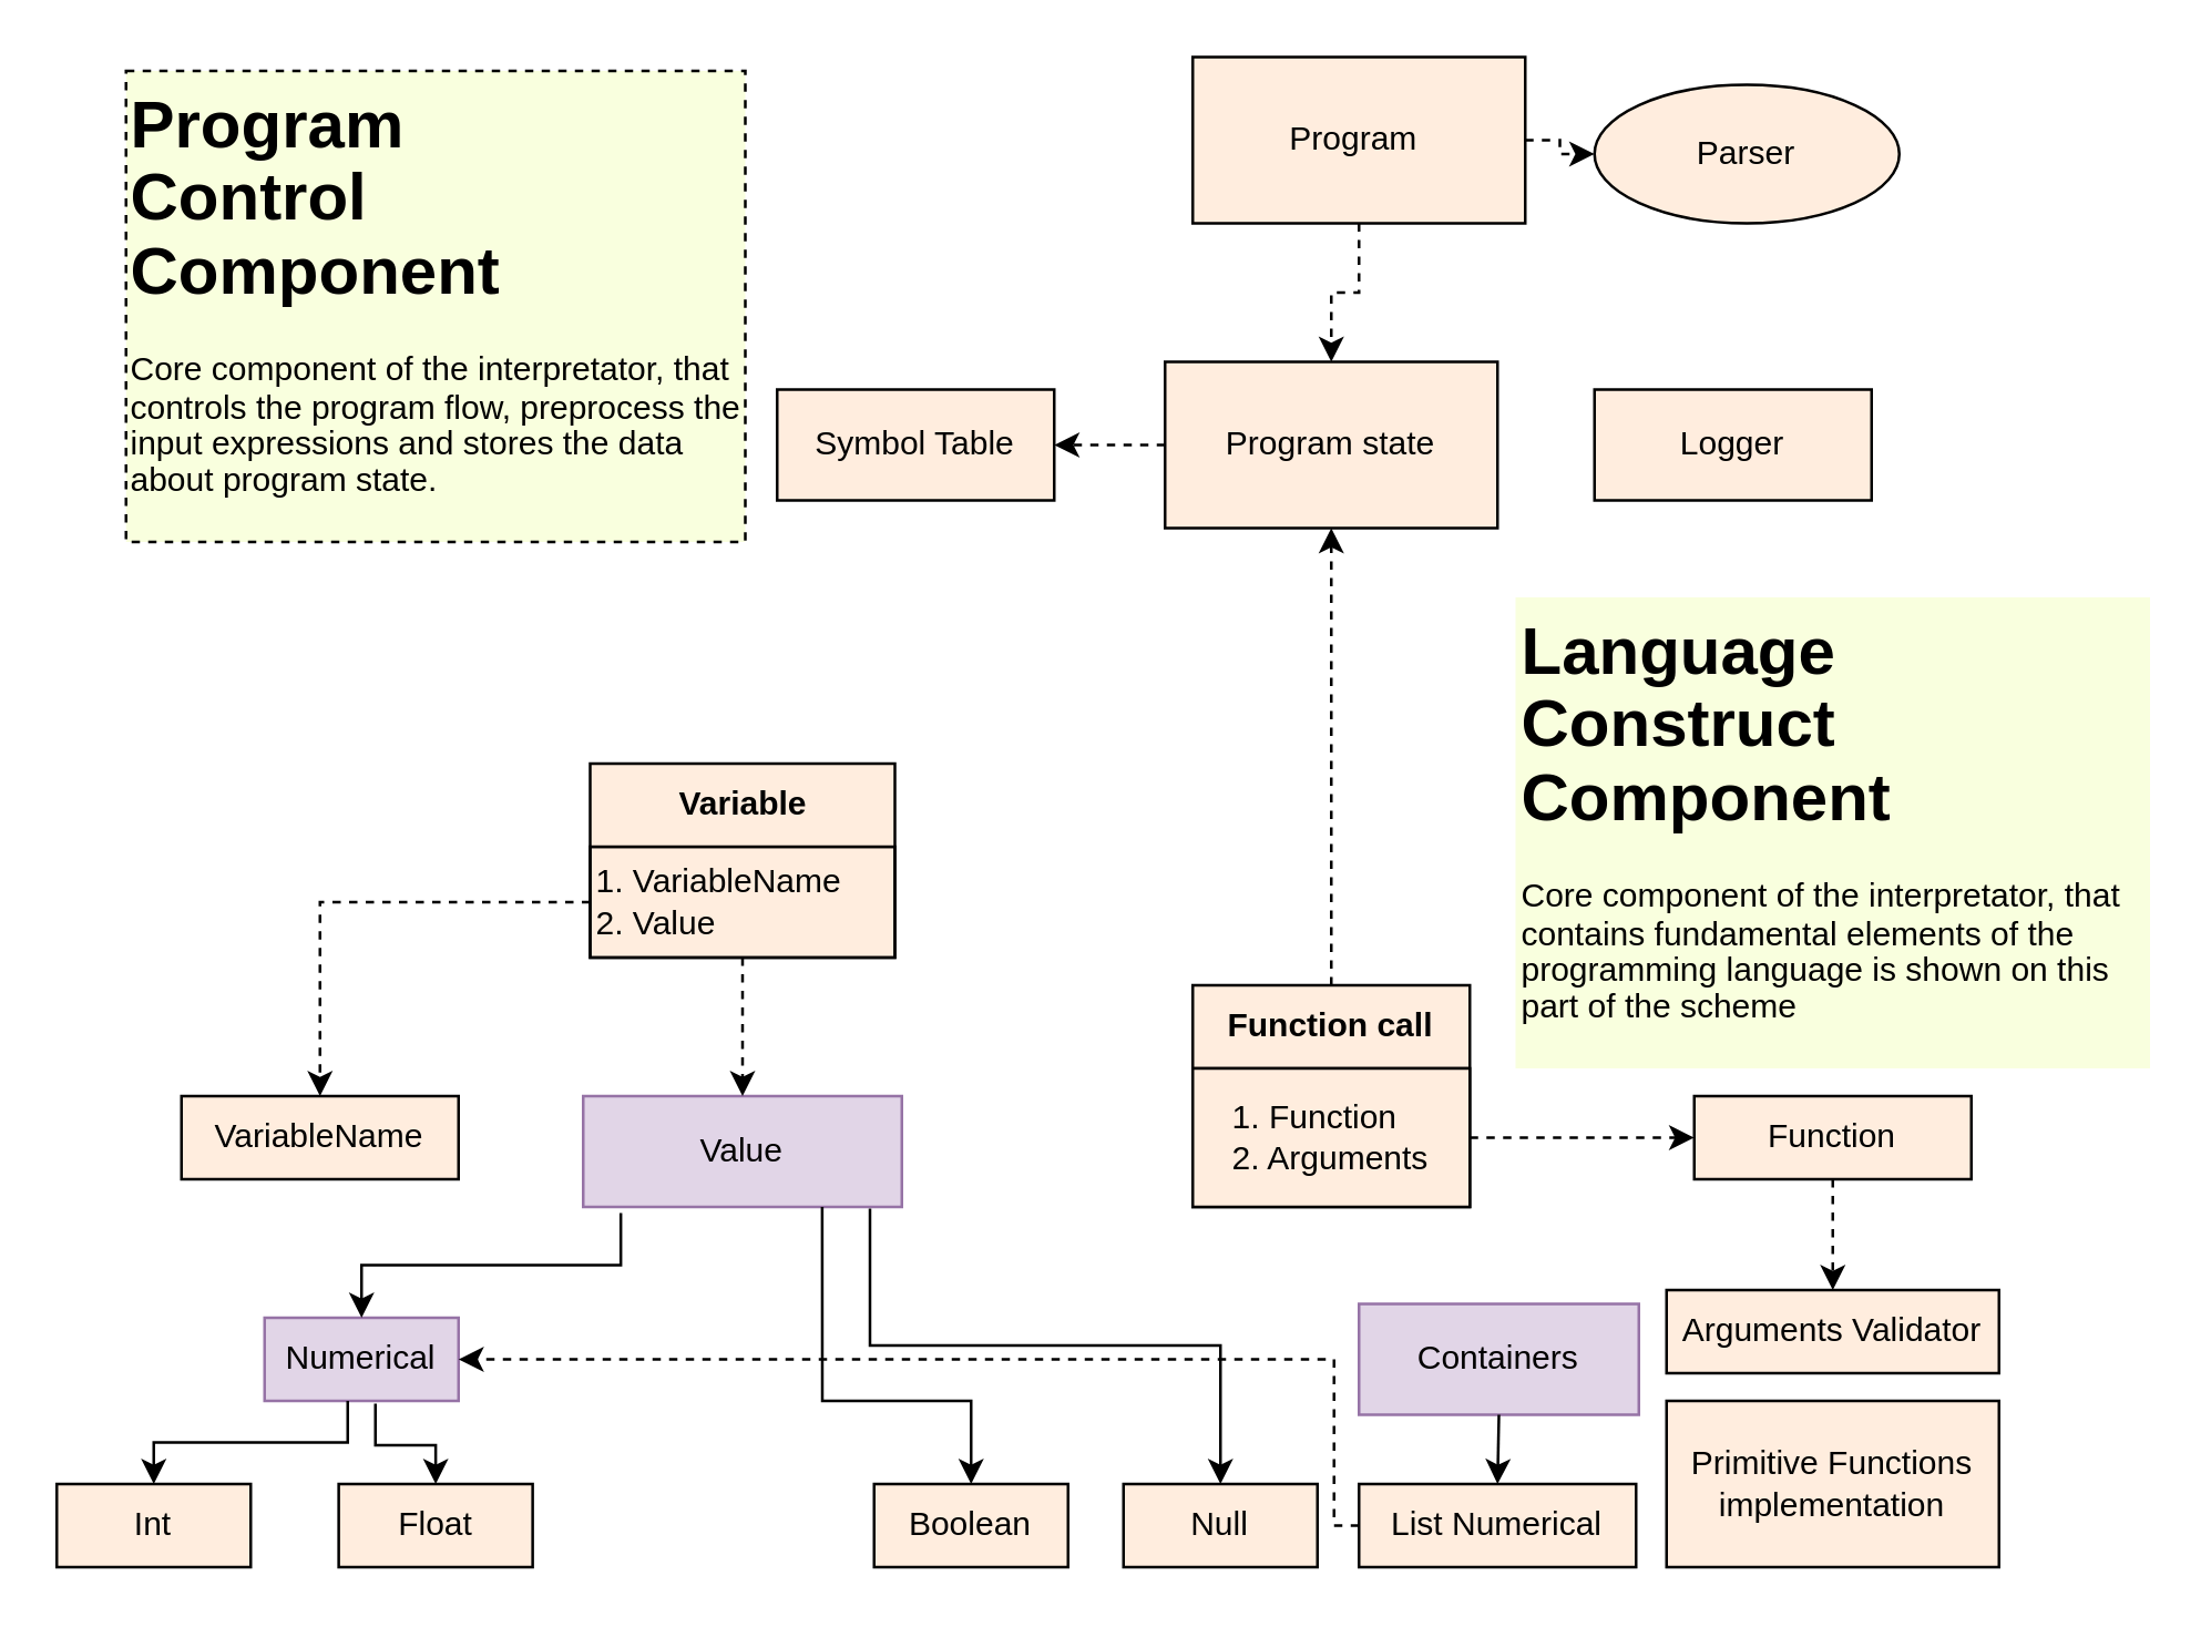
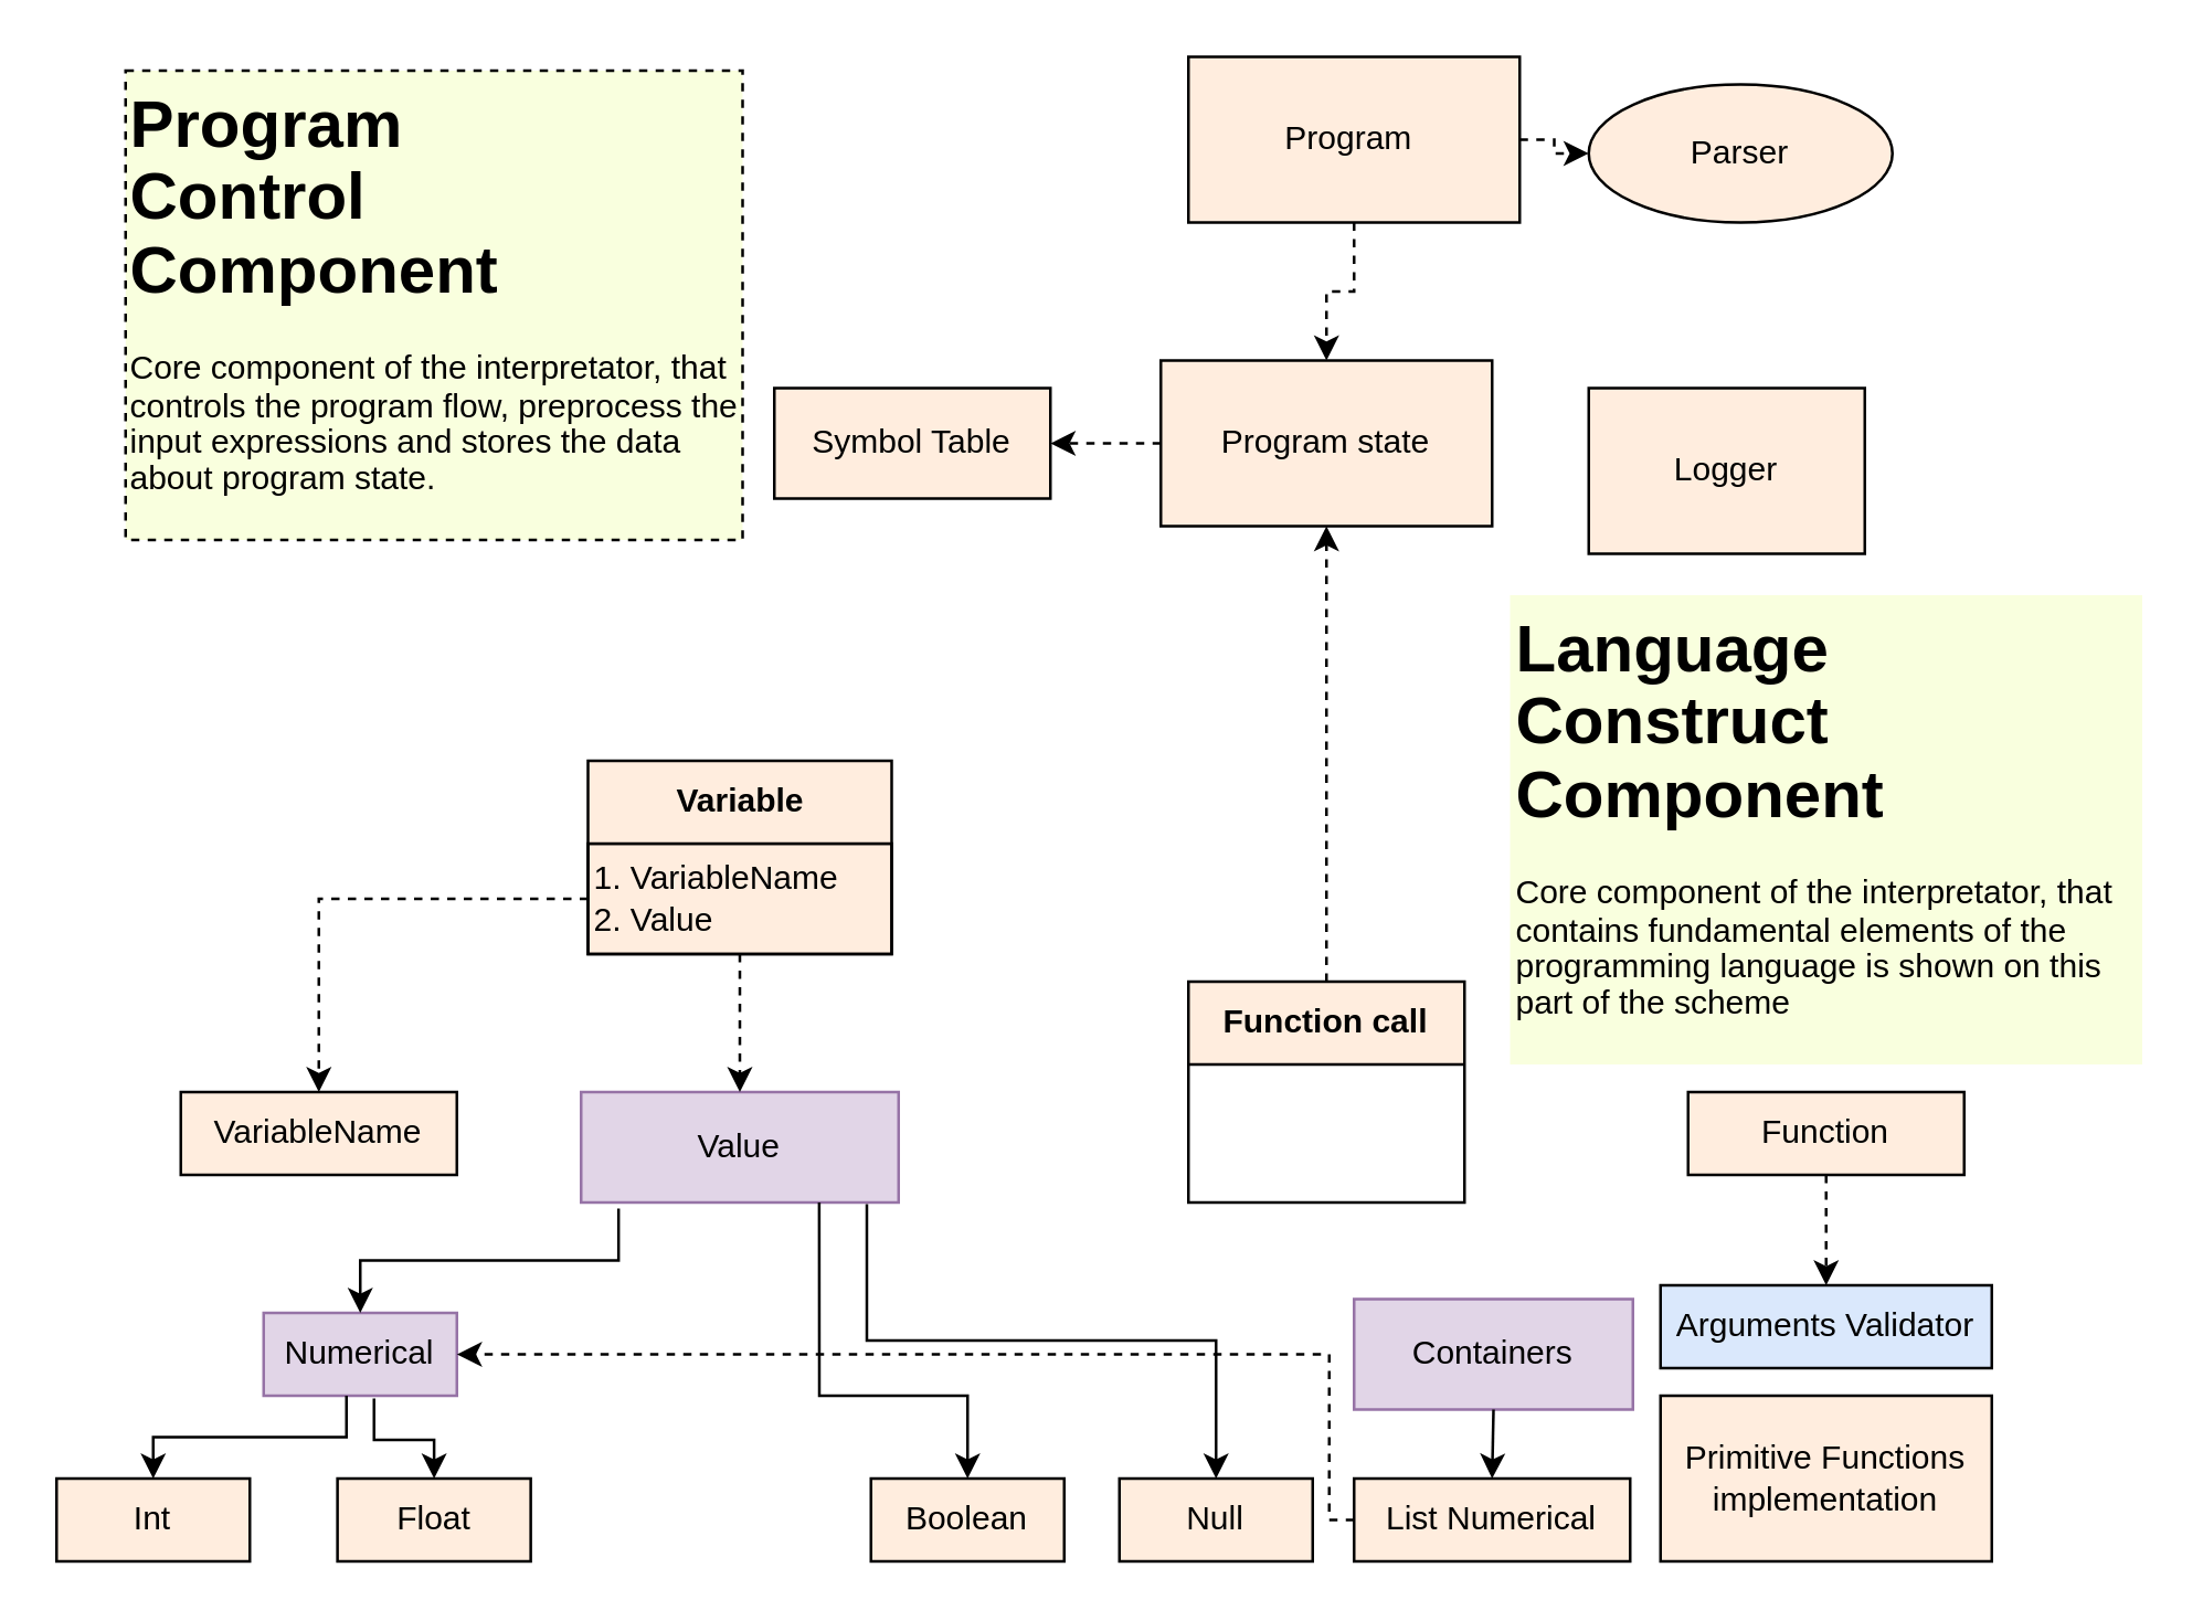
  <mxCell id="0" />
  <mxCell id="1" parent="0" />
  <mxCell id="2" value="Int" style="rounded=0;whiteSpace=wrap;html=1;fillColor=#FFEDDE;" vertex="1" parent="1"><mxGeometry x="20" y="535" width="70" height="30" as="geometry" /></mxCell>
  <mxCell id="3" value="Float" style="rounded=0;whiteSpace=wrap;html=1;fillColor=#FFEDDE;" vertex="1" parent="1"><mxGeometry x="121.75" y="535" width="70" height="30" as="geometry" /></mxCell>
  <mxCell id="4" value="Boolean" style="rounded=0;whiteSpace=wrap;html=1;fillColor=#FFEDDE;" vertex="1" parent="1"><mxGeometry x="315" y="535" width="70" height="30" as="geometry" /></mxCell>
  <mxCell id="5" value="Null" style="rounded=0;whiteSpace=wrap;html=1;fillColor=#FFEDDE;" vertex="1" parent="1"><mxGeometry x="405" y="535" width="70" height="30" as="geometry" /></mxCell>
  <mxCell id="6" value="Numerical" style="rounded=0;whiteSpace=wrap;html=1;fillColor=#e1d5e7;strokeColor=#9673a6;" vertex="1" parent="1"><mxGeometry x="95" y="475" width="70" height="30" as="geometry" /></mxCell>
  <mxCell id="7" value="" style="endArrow=classic;html=1;rounded=0;entryX=0.5;entryY=0;entryDx=0;entryDy=0;edgeStyle=elbowEdgeStyle;elbow=vertical;fillColor=#FFEDDE;" edge="1" parent="1" target="2"><mxGeometry width="50" height="50" relative="1" as="geometry"><mxPoint x="125" y="505" as="sourcePoint" /><mxPoint x="175" y="455" as="targetPoint" /></mxGeometry></mxCell>
  <mxCell id="8" value="" style="endArrow=classic;html=1;rounded=0;entryX=0.5;entryY=0;entryDx=0;entryDy=0;edgeStyle=elbowEdgeStyle;elbow=vertical;fillColor=#FFEDDE;" edge="1" parent="1" target="3"><mxGeometry width="50" height="50" relative="1" as="geometry"><mxPoint x="135" y="506" as="sourcePoint" /><mxPoint x="165" y="535" as="targetPoint" /></mxGeometry></mxCell>
  <mxCell id="9" value="Value" style="rounded=0;whiteSpace=wrap;html=1;labelBackgroundColor=none;fillColor=#e1d5e7;strokeColor=#9673a6;" vertex="1" parent="1"><mxGeometry x="210" y="395" width="115" height="40" as="geometry" /></mxCell>
  <mxCell id="10" value="" style="endArrow=classic;html=1;rounded=0;exitX=0.118;exitY=1.055;exitDx=0;exitDy=0;entryX=0.5;entryY=0;entryDx=0;entryDy=0;edgeStyle=elbowEdgeStyle;elbow=vertical;exitPerimeter=0;fillColor=#FFEDDE;" edge="1" parent="1" source="9" target="6"><mxGeometry width="50" height="50" relative="1" as="geometry"><mxPoint x="375" y="515" as="sourcePoint" /><mxPoint x="425" y="465" as="targetPoint" /></mxGeometry></mxCell>
  <mxCell id="11" value="" style="endArrow=classic;html=1;rounded=0;exitX=0.75;exitY=1;exitDx=0;exitDy=0;entryX=0.5;entryY=0;entryDx=0;entryDy=0;edgeStyle=orthogonalEdgeStyle;fillColor=#FFEDDE;" edge="1" parent="1" source="9" target="4"><mxGeometry width="50" height="50" relative="1" as="geometry"><mxPoint x="375" y="515" as="sourcePoint" /><mxPoint x="425" y="465" as="targetPoint" /><Array as="points"><mxPoint x="296" y="505" /><mxPoint x="350" y="505" /></Array></mxGeometry></mxCell>
  <mxCell id="12" value="" style="endArrow=classic;html=1;rounded=0;edgeStyle=elbowEdgeStyle;elbow=vertical;exitX=0.9;exitY=1.015;exitDx=0;exitDy=0;exitPerimeter=0;fillColor=#FFEDDE;" edge="1" parent="1" source="9"><mxGeometry width="50" height="50" relative="1" as="geometry"><mxPoint x="301" y="445" as="sourcePoint" /><mxPoint x="440" y="535" as="targetPoint" /></mxGeometry></mxCell>
  <mxCell id="13" value="Containers" style="rounded=0;whiteSpace=wrap;html=1;fillColor=#e1d5e7;strokeColor=#9673a6;" vertex="1" parent="1"><mxGeometry x="490" y="470" width="101" height="40" as="geometry" /></mxCell>
  <mxCell id="14" value="" style="endArrow=classic;html=1;rounded=0;exitX=0.5;exitY=1;exitDx=0;exitDy=0;entryX=0.5;entryY=0;entryDx=0;entryDy=0;fillColor=#FFEDDE;" edge="1" parent="1" source="13" target="15"><mxGeometry width="50" height="50" relative="1" as="geometry"><mxPoint x="362.5" y="415" as="sourcePoint" /><mxPoint x="535.5" y="525" as="targetPoint" /></mxGeometry></mxCell>
  <mxCell id="15" value="List Numerical" style="rounded=0;whiteSpace=wrap;html=1;fillColor=#FFEDDE;" vertex="1" parent="1"><mxGeometry x="490" y="535" width="100" height="30" as="geometry" /></mxCell>
  <mxCell id="16" value="" style="edgeStyle=orthogonalEdgeStyle;rounded=0;orthogonalLoop=1;jettySize=auto;html=1;dashed=1;fillColor=#FFEDDE;" edge="1" parent="1" source="17" target="26"><mxGeometry relative="1" as="geometry" /></mxCell>
  <mxCell id="17" value="1. VariableName&lt;div&gt;2. Value&lt;/div&gt;" style="rounded=0;whiteSpace=wrap;html=1;align=left;fillColor=#FFEDDE;" vertex="1" parent="1"><mxGeometry x="212.5" y="305" width="110" height="40" as="geometry" /></mxCell>
  <mxCell id="18" value="" style="edgeStyle=orthogonalEdgeStyle;rounded=0;orthogonalLoop=1;jettySize=auto;html=1;dashed=1;fillColor=#FFEDDE;" edge="1" parent="1" source="19" target="23"><mxGeometry relative="1" as="geometry" /></mxCell>
  <mxCell id="19" value="Function" style="rounded=0;whiteSpace=wrap;html=1;fillColor=#FFEDDE;" vertex="1" parent="1"><mxGeometry x="611" y="395" width="100" height="30" as="geometry" /></mxCell>
- <mxCell id="20" value="" style="edgeStyle=orthogonalEdgeStyle;rounded=0;orthogonalLoop=1;jettySize=auto;html=1;dashed=1;fillColor=#FFEDDE;" edge="1" parent="1" source="25" target="19"><mxGeometry relative="1" as="geometry" /></mxCell>
  <mxCell id="21" value="" style="endArrow=classic;html=1;rounded=0;exitX=0.5;exitY=1;exitDx=0;exitDy=0;entryX=0.5;entryY=0;entryDx=0;entryDy=0;dashed=1;fillColor=#FFEDDE;" edge="1" parent="1" source="17" target="9"><mxGeometry width="50" height="50" relative="1" as="geometry"><mxPoint x="385" y="365" as="sourcePoint" /><mxPoint x="435" y="315" as="targetPoint" /></mxGeometry></mxCell>
  <mxCell id="22" value="" style="endArrow=classic;html=1;rounded=0;exitX=0;exitY=0.5;exitDx=0;exitDy=0;dashed=1;edgeStyle=elbowEdgeStyle;entryX=1;entryY=0.5;entryDx=0;entryDy=0;fillColor=#FFEDDE;" edge="1" parent="1" source="15" target="6"><mxGeometry width="50" height="50" relative="1" as="geometry"><mxPoint x="463.5" y="550" as="sourcePoint" /><mxPoint x="141" y="495" as="targetPoint" /><Array as="points"><mxPoint x="481" y="525" /></Array></mxGeometry></mxCell>
- <mxCell id="23" value="&lt;div&gt;&lt;br&gt;&lt;/div&gt;Arguments Validator&lt;div&gt;&lt;br&gt;&lt;/div&gt;" style="rounded=0;whiteSpace=wrap;html=1;fillColor=#FFEDDE;" vertex="1" parent="1"><mxGeometry x="601" y="465" width="120" height="30" as="geometry" /></mxCell>
+ <mxCell id="23" value="&lt;div&gt;&lt;br&gt;&lt;/div&gt;Arguments Validator&lt;div&gt;&lt;br&gt;&lt;/div&gt;" style="rounded=0;whiteSpace=wrap;html=1;fillColor=#dae8fc;" vertex="1" parent="1"><mxGeometry x="601" y="465" width="120" height="30" as="geometry" /></mxCell>
  <mxCell id="24" value="Function call" style="swimlane;whiteSpace=wrap;html=1;startSize=30;fillColor=#FFEDDE;" vertex="1" parent="1"><mxGeometry x="430" y="355" width="100" height="80" as="geometry"><mxRectangle x="644" y="240" width="110" height="30" as="alternateBounds" /></mxGeometry></mxCell>
- <mxCell id="25" value="&lt;div style=&quot;text-align: left;&quot;&gt;&lt;span style=&quot;background-color: initial;&quot;&gt;1. Function&lt;/span&gt;&lt;/div&gt;2. Arguments" style="rounded=0;whiteSpace=wrap;html=1;fillColor=#FFEDDE;" vertex="1" parent="24"><mxGeometry y="30" width="100" height="50" as="geometry" /></mxCell>
  <mxCell id="26" value="VariableName" style="rounded=0;whiteSpace=wrap;html=1;fillColor=#FFEDDE;" vertex="1" parent="1"><mxGeometry x="65" y="395" width="100" height="30" as="geometry" /></mxCell>
  <mxCell id="27" value="Variable" style="swimlane;whiteSpace=wrap;html=1;startSize=30;fillColor=#FFEDDE;" vertex="1" parent="1"><mxGeometry x="212.5" y="275" width="110" height="70" as="geometry" /></mxCell>
  <mxCell id="28" value="&lt;h1 style=&quot;margin-top: 0px; line-height: 110%;&quot;&gt;Language Construct Component&lt;/h1&gt;&lt;p style=&quot;line-height: 110%;&quot;&gt;Core component of the interpretator, that contains fundamental elements of the programming language is shown on this part of the scheme&lt;/p&gt;" style="text;html=1;whiteSpace=wrap;overflow=hidden;rounded=0;align=left;verticalAlign=top;textShadow=0;fillColor=#f9ffde;dashed=1;" vertex="1" parent="1"><mxGeometry x="546.5" y="215" width="229" height="170" as="geometry" /></mxCell>
  <mxCell id="29" value="Primitive Functions implementation" style="rounded=0;whiteSpace=wrap;html=1;fillColor=#FFEDDE;" vertex="1" parent="1"><mxGeometry x="601" y="505" width="120" height="60" as="geometry" /></mxCell>
  <mxCell id="30" value="" style="edgeStyle=orthogonalEdgeStyle;rounded=0;orthogonalLoop=1;jettySize=auto;html=1;dashed=1;fillColor=#FFEDDE;" edge="1" parent="1" source="31" target="32"><mxGeometry relative="1" as="geometry" /></mxCell>
  <mxCell id="31" value="Program state" style="rounded=0;whiteSpace=wrap;html=1;fillColor=#FFEDDE;" vertex="1" parent="1"><mxGeometry x="420" y="130" width="120" height="60" as="geometry" /></mxCell>
  <mxCell id="32" value="Symbol Table" style="whiteSpace=wrap;html=1;rounded=0;fillColor=#FFEDDE;" vertex="1" parent="1"><mxGeometry x="280" y="140" width="100" height="40" as="geometry" /></mxCell>
- <mxCell id="33" value="Logger" style="whiteSpace=wrap;html=1;rounded=0;fillColor=#FFEDDE;" vertex="1" parent="1"><mxGeometry x="575" y="140" width="100" height="40" as="geometry" /></mxCell>
+ <mxCell id="33" value="Logger" style="whiteSpace=wrap;html=1;rounded=0;fillColor=#FFEDDE;" vertex="1" parent="1"><mxGeometry x="575" y="140" width="100" height="60" as="geometry" /></mxCell>
  <mxCell id="34" value="" style="endArrow=classic;html=1;rounded=0;entryX=0.5;entryY=1;entryDx=0;entryDy=0;exitX=0.5;exitY=0;exitDx=0;exitDy=0;dashed=1;edgeStyle=orthogonalEdgeStyle;fillColor=#FFEDDE;" edge="1" parent="1" source="24" target="31"><mxGeometry width="50" height="50" relative="1" as="geometry"><mxPoint x="400" y="225" as="sourcePoint" /><mxPoint x="450" y="175" as="targetPoint" /></mxGeometry></mxCell>
  <mxCell id="35" value="" style="edgeStyle=orthogonalEdgeStyle;rounded=0;orthogonalLoop=1;jettySize=auto;html=1;entryX=0.5;entryY=0;entryDx=0;entryDy=0;dashed=1;fillColor=#FFEDDE;" edge="1" parent="1" source="36" target="31"><mxGeometry relative="1" as="geometry"><mxPoint x="565" y="-5" as="targetPoint" /></mxGeometry></mxCell>
  <mxCell id="36" value="Program&amp;nbsp;" style="rounded=0;whiteSpace=wrap;html=1;fillColor=#FFEDDE;" vertex="1" parent="1"><mxGeometry x="430" y="20" width="120" height="60" as="geometry" /></mxCell>
  <mxCell id="37" value="" style="endArrow=classic;html=1;rounded=0;exitX=1;exitY=0.5;exitDx=0;exitDy=0;edgeStyle=orthogonalEdgeStyle;dashed=1;entryX=0;entryY=0.5;entryDx=0;entryDy=0;fillColor=#FFEDDE;" edge="1" parent="1" source="36" target="38"><mxGeometry width="50" height="50" relative="1" as="geometry"><mxPoint x="540" y="30" as="sourcePoint" /><mxPoint x="615" y="25" as="targetPoint" /></mxGeometry></mxCell>
  <mxCell id="38" value="Parser" style="ellipse;whiteSpace=wrap;html=1;fillColor=#FFEDDE;" vertex="1" parent="1"><mxGeometry x="575" y="30" width="110" height="50" as="geometry" /></mxCell>
  <mxCell id="39" value="&lt;h1 style=&quot;margin-top: 0px; line-height: 110%;&quot;&gt;Program&amp;nbsp; &amp;nbsp; &lt;br&gt;Control&amp;nbsp; Component&lt;/h1&gt;&lt;p style=&quot;line-height: 110%;&quot;&gt;Core component of the interpretator, that controls the program flow, preprocess the input expressions and stores the data about program state.&amp;nbsp;&lt;/p&gt;" style="text;html=1;whiteSpace=wrap;overflow=hidden;rounded=0;align=left;verticalAlign=top;textShadow=0;fillColor=#f9ffde;strokeColor=default;dashed=1;" vertex="1" parent="1"><mxGeometry x="45" y="25" width="223.5" height="170" as="geometry" /></mxCell>
